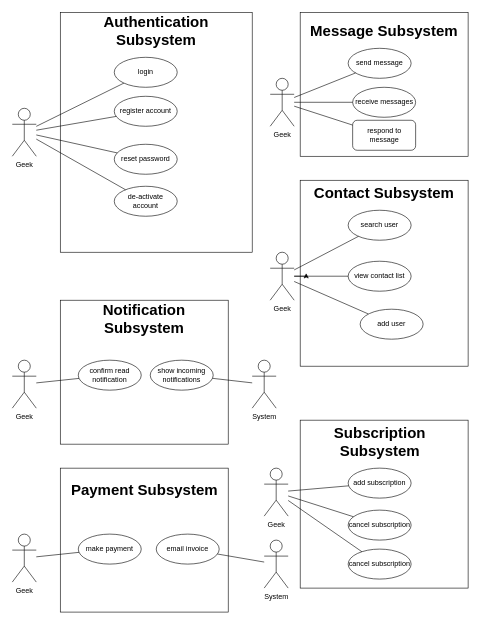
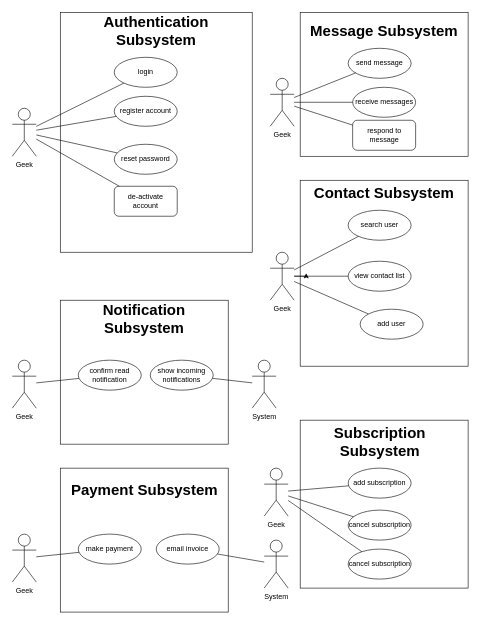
  <mxCell id="0" />
  <mxCell id="1" parent="0" />
  <mxCell id="2" value="" style="rounded=0;whiteSpace=wrap;html=1;" vertex="1" parent="1"><mxGeometry x="100" y="20" width="320" height="400" as="geometry" /></mxCell>
  <mxCell id="3" value="Authentication Subsystem" style="text;html=1;strokeColor=none;fillColor=none;align=center;verticalAlign=middle;whiteSpace=wrap;rounded=0;fontSize=25;fontStyle=1" vertex="1" parent="1"><mxGeometry x="135" y="35" width="250" height="30" as="geometry" /></mxCell>
  <mxCell id="4" value="Geek" style="shape=umlActor;verticalLabelPosition=bottom;verticalAlign=top;html=1;outlineConnect=0;" vertex="1" parent="1"><mxGeometry x="20" y="180" width="40" height="80" as="geometry" /></mxCell>
  <mxCell id="5" value="login" style="ellipse;whiteSpace=wrap;html=1;" vertex="1" parent="1"><mxGeometry x="190" y="95" width="105" height="50" as="geometry" /></mxCell>
  <mxCell id="6" value="register account" style="ellipse;whiteSpace=wrap;html=1;" vertex="1" parent="1"><mxGeometry x="190" y="160" width="105" height="50" as="geometry" /></mxCell>
  <mxCell id="7" value="reset password" style="ellipse;whiteSpace=wrap;html=1;" vertex="1" parent="1"><mxGeometry x="190" y="240" width="105" height="50" as="geometry" /></mxCell>
- <mxCell id="8" value="de-activate account" style="ellipse;whiteSpace=wrap;html=1;" vertex="1" parent="1"><mxGeometry x="190" y="310" width="105" height="50" as="geometry" /></mxCell>
+ <mxCell id="8" value="de-activate account" style="whiteSpace=wrap;html=1;rounded=1;" vertex="1" parent="1"><mxGeometry x="190" y="310" width="105" height="50" as="geometry" /></mxCell>
  <mxCell id="9" value="" style="endArrow=none;html=1;rounded=0;" edge="1" parent="1" source="4" target="5"><mxGeometry width="50" height="50" relative="1" as="geometry"><mxPoint x="70" y="200" as="sourcePoint" /><mxPoint x="120" y="150" as="targetPoint" /></mxGeometry></mxCell>
  <mxCell id="10" value="" style="endArrow=none;html=1;rounded=0;" edge="1" parent="1" source="4" target="6"><mxGeometry width="50" height="50" relative="1" as="geometry"><mxPoint x="20" y="110" as="sourcePoint" /><mxPoint x="70" y="60" as="targetPoint" /></mxGeometry></mxCell>
  <mxCell id="11" value="" style="endArrow=none;html=1;rounded=0;" edge="1" parent="1" source="4" target="7"><mxGeometry width="50" height="50" relative="1" as="geometry"><mxPoint x="20" y="340" as="sourcePoint" /><mxPoint x="70" y="290" as="targetPoint" /></mxGeometry></mxCell>
  <mxCell id="12" value="" style="endArrow=none;html=1;rounded=0;" edge="1" parent="1" source="4" target="8"><mxGeometry width="50" height="50" relative="1" as="geometry"><mxPoint x="30" y="360" as="sourcePoint" /><mxPoint x="80" y="310" as="targetPoint" /></mxGeometry></mxCell>
  <mxCell id="13" value="" style="rounded=0;whiteSpace=wrap;html=1;" vertex="1" parent="1"><mxGeometry x="500" y="20" width="280" height="240" as="geometry" /></mxCell>
  <mxCell id="14" value="Message Subsystem" style="text;html=1;strokeColor=none;fillColor=none;align=center;verticalAlign=middle;whiteSpace=wrap;rounded=0;fontSize=25;fontStyle=1" vertex="1" parent="1"><mxGeometry x="515" y="35" width="250" height="30" as="geometry" /></mxCell>
  <mxCell id="15" value="Geek" style="shape=umlActor;verticalLabelPosition=bottom;verticalAlign=top;html=1;outlineConnect=0;" vertex="1" parent="1"><mxGeometry x="450" y="130" width="40" height="80" as="geometry" /></mxCell>
  <mxCell id="16" value="send message" style="ellipse;whiteSpace=wrap;html=1;" vertex="1" parent="1"><mxGeometry x="580" y="80" width="105" height="50" as="geometry" /></mxCell>
  <mxCell id="17" value="receive messages" style="ellipse;whiteSpace=wrap;html=1;" vertex="1" parent="1"><mxGeometry x="587.5" y="145" width="105" height="50" as="geometry" /></mxCell>
  <mxCell id="18" value="" style="endArrow=none;html=1;rounded=0;" edge="1" parent="1" source="15" target="16"><mxGeometry width="50" height="50" relative="1" as="geometry"><mxPoint x="480" y="200" as="sourcePoint" /><mxPoint x="530" y="150" as="targetPoint" /></mxGeometry></mxCell>
  <mxCell id="19" value="" style="endArrow=none;html=1;rounded=0;" edge="1" parent="1" source="15" target="17"><mxGeometry width="50" height="50" relative="1" as="geometry"><mxPoint x="430" y="110" as="sourcePoint" /><mxPoint x="480" y="60" as="targetPoint" /></mxGeometry></mxCell>
  <mxCell id="20" value="respond to message" style="whiteSpace=wrap;html=1;rounded=1;" vertex="1" parent="1"><mxGeometry x="587.5" y="200" width="105" height="50" as="geometry" /></mxCell>
  <mxCell id="21" value="" style="endArrow=none;html=1;rounded=0;" edge="1" parent="1" source="15" target="20"><mxGeometry width="50" height="50" relative="1" as="geometry"><mxPoint x="510" y="360" as="sourcePoint" /><mxPoint x="560" y="310" as="targetPoint" /></mxGeometry></mxCell>
  <mxCell id="22" value="" style="rounded=0;whiteSpace=wrap;html=1;" vertex="1" parent="1"><mxGeometry x="500" y="300" width="280" height="310" as="geometry" /></mxCell>
  <mxCell id="23" value="Contact Subsystem" style="text;html=1;strokeColor=none;fillColor=none;align=center;verticalAlign=middle;whiteSpace=wrap;rounded=0;fontSize=25;fontStyle=1" vertex="1" parent="1"><mxGeometry x="515" y="305" width="250" height="30" as="geometry" /></mxCell>
  <mxCell id="24" value="" style="edgeStyle=orthogonalEdgeStyle;rounded=0;orthogonalLoop=1;jettySize=auto;html=1;" edge="1" parent="1" source="25" target="22"><mxGeometry relative="1" as="geometry" /></mxCell>
  <mxCell id="25" value="Geek" style="shape=umlActor;verticalLabelPosition=bottom;verticalAlign=top;html=1;outlineConnect=0;" vertex="1" parent="1"><mxGeometry x="450" y="420" width="40" height="80" as="geometry" /></mxCell>
  <mxCell id="26" value="search user" style="ellipse;whiteSpace=wrap;html=1;" vertex="1" parent="1"><mxGeometry x="580" y="350" width="105" height="50" as="geometry" /></mxCell>
  <mxCell id="27" value="view contact list" style="ellipse;whiteSpace=wrap;html=1;" vertex="1" parent="1"><mxGeometry x="580" y="435" width="105" height="50" as="geometry" /></mxCell>
  <mxCell id="28" value="" style="endArrow=none;html=1;rounded=0;" edge="1" parent="1" source="25" target="26"><mxGeometry width="50" height="50" relative="1" as="geometry"><mxPoint x="470" y="470" as="sourcePoint" /><mxPoint x="520" y="420" as="targetPoint" /></mxGeometry></mxCell>
  <mxCell id="29" value="" style="endArrow=none;html=1;rounded=0;" edge="1" parent="1" source="25" target="27"><mxGeometry width="50" height="50" relative="1" as="geometry"><mxPoint x="420" y="380" as="sourcePoint" /><mxPoint x="470" y="330" as="targetPoint" /></mxGeometry></mxCell>
  <mxCell id="30" value="" style="endArrow=none;html=1;rounded=0;" edge="1" parent="1" source="25" target="31"><mxGeometry width="50" height="50" relative="1" as="geometry"><mxPoint x="420" y="610" as="sourcePoint" /><mxPoint x="564" y="543" as="targetPoint" /></mxGeometry></mxCell>
  <mxCell id="31" value="add user" style="ellipse;whiteSpace=wrap;html=1;" vertex="1" parent="1"><mxGeometry x="600" y="515" width="105" height="50" as="geometry" /></mxCell>
  <mxCell id="32" value="" style="rounded=0;whiteSpace=wrap;html=1;" vertex="1" parent="1"><mxGeometry x="100" y="500" width="280" height="240" as="geometry" /></mxCell>
  <mxCell id="33" value="Notification Subsystem" style="text;html=1;strokeColor=none;fillColor=none;align=center;verticalAlign=middle;whiteSpace=wrap;rounded=0;fontSize=25;fontStyle=1" vertex="1" parent="1"><mxGeometry x="125" y="515" width="230" height="30" as="geometry" /></mxCell>
  <mxCell id="34" value="show incoming notifications" style="ellipse;whiteSpace=wrap;html=1;" vertex="1" parent="1"><mxGeometry x="250" y="600" width="105" height="50" as="geometry" /></mxCell>
  <mxCell id="35" value="System" style="shape=umlActor;verticalLabelPosition=bottom;verticalAlign=top;html=1;outlineConnect=0;" vertex="1" parent="1"><mxGeometry x="420" y="600" width="40" height="80" as="geometry" /></mxCell>
  <mxCell id="36" value="" style="endArrow=none;html=1;rounded=0;" edge="1" parent="1" source="34" target="35"><mxGeometry width="50" height="50" relative="1" as="geometry"><mxPoint x="250" y="730" as="sourcePoint" /><mxPoint x="300" y="680" as="targetPoint" /></mxGeometry></mxCell>
  <mxCell id="37" value="confirm read notification" style="ellipse;whiteSpace=wrap;html=1;" vertex="1" parent="1"><mxGeometry x="130" y="600" width="105" height="50" as="geometry" /></mxCell>
  <mxCell id="38" value="Geek" style="shape=umlActor;verticalLabelPosition=bottom;verticalAlign=top;html=1;outlineConnect=0;" vertex="1" parent="1"><mxGeometry x="20" y="600" width="40" height="80" as="geometry" /></mxCell>
  <mxCell id="39" value="" style="endArrow=none;html=1;rounded=0;" edge="1" parent="1" source="38" target="37"><mxGeometry width="50" height="50" relative="1" as="geometry"><mxPoint x="0" y="580" as="sourcePoint" /><mxPoint x="50" y="530" as="targetPoint" /></mxGeometry></mxCell>
  <mxCell id="40" value="" style="rounded=0;whiteSpace=wrap;html=1;" vertex="1" parent="1"><mxGeometry x="500" y="700" width="280" height="280" as="geometry" /></mxCell>
  <mxCell id="41" value="Subscription Subsystem" style="text;html=1;strokeColor=none;fillColor=none;align=center;verticalAlign=middle;whiteSpace=wrap;rounded=0;fontSize=25;fontStyle=1" vertex="1" parent="1"><mxGeometry x="517.5" y="720" width="230" height="30" as="geometry" /></mxCell>
  <mxCell id="42" value="add subscription" style="ellipse;whiteSpace=wrap;html=1;" vertex="1" parent="1"><mxGeometry x="580" y="780" width="105" height="50" as="geometry" /></mxCell>
  <mxCell id="43" value="Geek" style="shape=umlActor;verticalLabelPosition=bottom;verticalAlign=top;html=1;outlineConnect=0;" vertex="1" parent="1"><mxGeometry x="440" y="780" width="40" height="80" as="geometry" /></mxCell>
  <mxCell id="44" value="cancel subscription" style="ellipse;whiteSpace=wrap;html=1;" vertex="1" parent="1"><mxGeometry x="580" y="850" width="105" height="50" as="geometry" /></mxCell>
  <mxCell id="45" value="" style="endArrow=none;html=1;rounded=0;" edge="1" parent="1" source="43" target="42"><mxGeometry width="50" height="50" relative="1" as="geometry"><mxPoint x="550" y="870" as="sourcePoint" /><mxPoint x="600" y="820" as="targetPoint" /></mxGeometry></mxCell>
  <mxCell id="46" value="" style="endArrow=none;html=1;rounded=0;" edge="1" parent="1" source="43" target="44"><mxGeometry width="50" height="50" relative="1" as="geometry"><mxPoint x="800" y="840" as="sourcePoint" /><mxPoint x="850" y="790" as="targetPoint" /></mxGeometry></mxCell>
  <mxCell id="47" value="" style="rounded=0;whiteSpace=wrap;html=1;" vertex="1" parent="1"><mxGeometry x="100" y="780" width="280" height="240" as="geometry" /></mxCell>
  <mxCell id="48" value="Payment Subsystem" style="text;html=1;strokeColor=none;fillColor=none;align=center;verticalAlign=middle;whiteSpace=wrap;rounded=0;fontSize=25;fontStyle=1" vertex="1" parent="1"><mxGeometry x="107.5" y="800" width="265" height="30" as="geometry" /></mxCell>
  <mxCell id="49" value="make payment" style="ellipse;whiteSpace=wrap;html=1;" vertex="1" parent="1"><mxGeometry x="130" y="890" width="105" height="50" as="geometry" /></mxCell>
  <mxCell id="50" value="Geek" style="shape=umlActor;verticalLabelPosition=bottom;verticalAlign=top;html=1;outlineConnect=0;" vertex="1" parent="1"><mxGeometry x="20" y="890" width="40" height="80" as="geometry" /></mxCell>
  <mxCell id="51" value="" style="endArrow=none;html=1;rounded=0;" edge="1" parent="1" source="50" target="49"><mxGeometry width="50" height="50" relative="1" as="geometry"><mxPoint x="500" y="580" as="sourcePoint" /><mxPoint x="550" y="530" as="targetPoint" /></mxGeometry></mxCell>
  <mxCell id="52" value="System" style="shape=umlActor;verticalLabelPosition=bottom;verticalAlign=top;html=1;outlineConnect=0;" vertex="1" parent="1"><mxGeometry x="440" y="900" width="40" height="80" as="geometry" /></mxCell>
  <mxCell id="53" value="email invoice" style="ellipse;whiteSpace=wrap;html=1;" vertex="1" parent="1"><mxGeometry x="260" y="890" width="105" height="50" as="geometry" /></mxCell>
  <mxCell id="54" value="" style="endArrow=none;html=1;rounded=0;" edge="1" parent="1" source="53" target="52"><mxGeometry width="50" height="50" relative="1" as="geometry"><mxPoint x="300" y="1050" as="sourcePoint" /><mxPoint x="350" y="1000" as="targetPoint" /></mxGeometry></mxCell>
  <mxCell id="55" value="cancel subscription" style="ellipse;whiteSpace=wrap;html=1;" vertex="1" parent="1"><mxGeometry x="580" y="915" width="105" height="50" as="geometry" /></mxCell>
  <mxCell id="56" value="" style="endArrow=none;html=1;rounded=0;" edge="1" parent="1" source="43" target="55"><mxGeometry width="50" height="50" relative="1" as="geometry"><mxPoint x="471" y="880" as="sourcePoint" /><mxPoint x="580" y="915" as="targetPoint" /></mxGeometry></mxCell>
